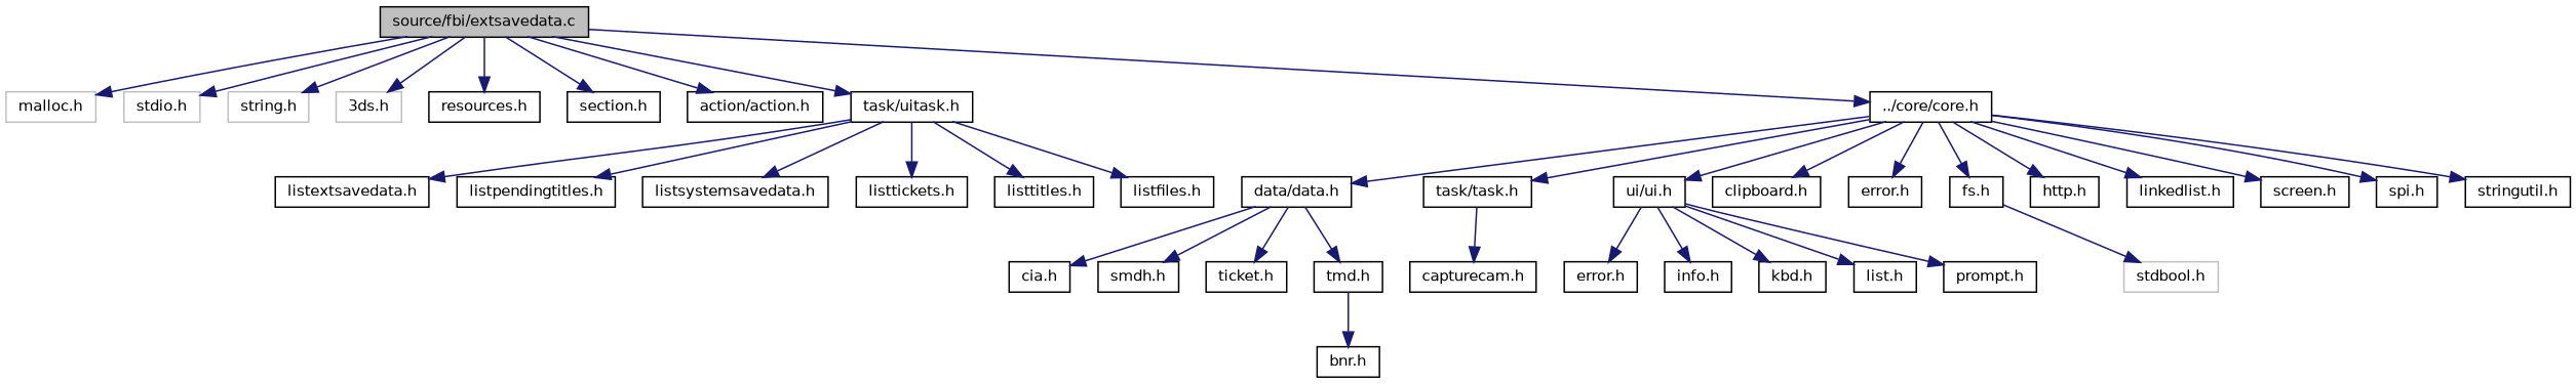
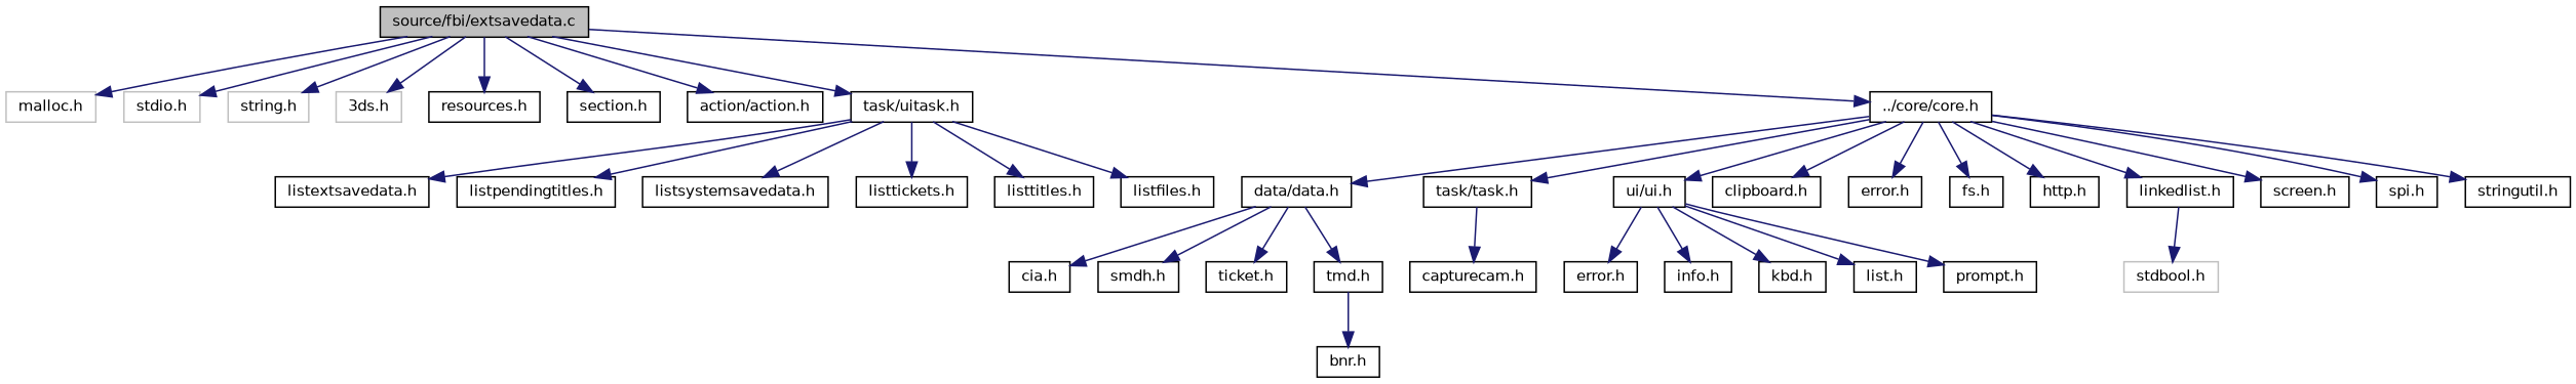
  digraph {
    node [color=black fillcolor=white fontname=Helvetica fontsize=10 shape=record style=filled]
    edge [color=midnightblue fontname=Helvetica fontsize=10 labelfontname=Helvetica labelfontsize=10 style=solid]
    n1 [fillcolor=grey75 fontcolor=black height=0.2 label="source/fbi/extsavedata.c" width=0.4]
    n2 [color=grey75 height=0.2 label="malloc.h" width=0.4]
    n3 [color=grey75 height=0.2 label="stdio.h" width=0.4]
    n4 [color=grey75 height=0.2 label="string.h" width=0.4]
    n5 [color=grey75 height=0.2 label="3ds.h" width=0.4]
    n6 [height=0.2 label="resources.h" width=0.4]
    n7 [height=0.2 label="section.h" width=0.4]
    n8 [height=0.2 label="action/action.h" width=0.4]
    n9 [height=0.2 label="task/uitask.h" width=0.4]
    n10 [height=0.2 label="../core/core.h" width=0.4]
    n11 [height=0.2 label="listextsavedata.h" width=0.4]
    n12 [height=0.2 label="listpendingtitles.h" width=0.4]
    n13 [height=0.2 label="listsystemsavedata.h" width=0.4]
    n14 [height=0.2 label="listtickets.h" width=0.4]
    n15 [height=0.2 label="listtitles.h" width=0.4]
    n16 [height=0.2 label="listfiles.h" width=0.4]
    n17 [height=0.2 label="data/data.h" width=0.4]
    n18 [height=0.2 label="task/task.h" width=0.4]
    n19 [height=0.2 label="ui/ui.h" width=0.4]
    n20 [height=0.2 label="clipboard.h" width=0.4]
    n21 [height=0.2 label="error.h" width=0.4]
    n22 [height=0.2 label="fs.h" width=0.4]
    n23 [height=0.2 label="http.h" width=0.4]
    n24 [height=0.2 label="linkedlist.h" width=0.4]
    n25 [height=0.2 label="screen.h" width=0.4]
    n26 [height=0.2 label="spi.h" width=0.4]
    n27 [height=0.2 label="stringutil.h" width=0.4]
    n28 [height=0.2 label="cia.h" width=0.4]
    n29 [height=0.2 label="smdh.h" width=0.4]
    n30 [height=0.2 label="ticket.h" width=0.4]
    n31 [height=0.2 label="tmd.h" width=0.4]
    n32 [height=0.2 label="capturecam.h" width=0.4]
    n33 [height=0.2 label="error.h" width=0.4]
    n34 [height=0.2 label="info.h" width=0.4]
    n35 [height=0.2 label="kbd.h" width=0.4]
    n36 [height=0.2 label="list.h" width=0.4]
    n37 [height=0.2 label="prompt.h" width=0.4]
    n38 [color=grey75 height=0.2 label="stdbool.h" width=0.4]
    n39 [height=0.2 label="bnr.h" width=0.4]
    n1 -> n2
    n1 -> n3
    n1 -> n4
    n1 -> n5
    n1 -> n6
    n1 -> n7
    n1 -> n8
    n1 -> n9
    n1 -> n10
    n9 -> n11
    n9 -> n12
    n9 -> n13
    n9 -> n14
    n9 -> n15
    n9 -> n16
    n10 -> n17
    n10 -> n18
    n10 -> n19
    n10 -> n20
    n10 -> n21
    n10 -> n22
    n10 -> n23
    n10 -> n24
    n10 -> n25
    n10 -> n26
    n10 -> n27
    n17 -> n28
    n17 -> n29
    n17 -> n30
    n17 -> n31
    n18 -> n32
    n19 -> n33
    n19 -> n34
    n19 -> n35
    n19 -> n36
    n19 -> n37
-   n22 -> n38
+   n24 -> n38
    n31 -> n39
  }
